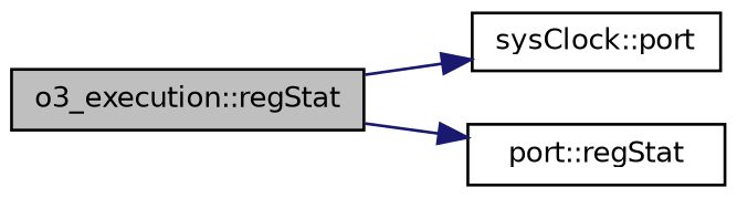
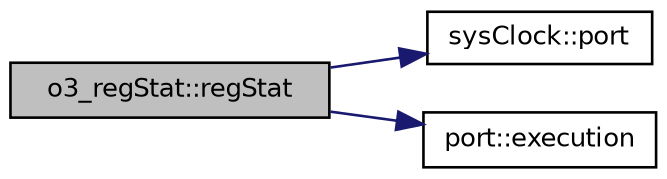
  digraph {
    rankdir=LR
    node [color=black fillcolor=white fontname=Helvetica fontsize=10 shape=record style=filled]
    edge [color=midnightblue fontname=Helvetica fontsize=10 labelfontname=Helvetica labelfontsize=10 style=solid]
-   n1 [fillcolor=grey75 fontcolor=black height=0.2 label="o3_execution::regStat" width=0.4]
+   n1 [fillcolor=grey75 fontcolor=black height=0.2 label="o3_regStat::regStat" width=0.4]
    n2 [height=0.2 label="sysClock::port" width=0.4]
-   n3 [height=0.2 label="port::regStat" width=0.4]
+   n3 [height=0.2 label="port::execution" width=0.4]
    n1 -> n2
    n1 -> n3
  }
